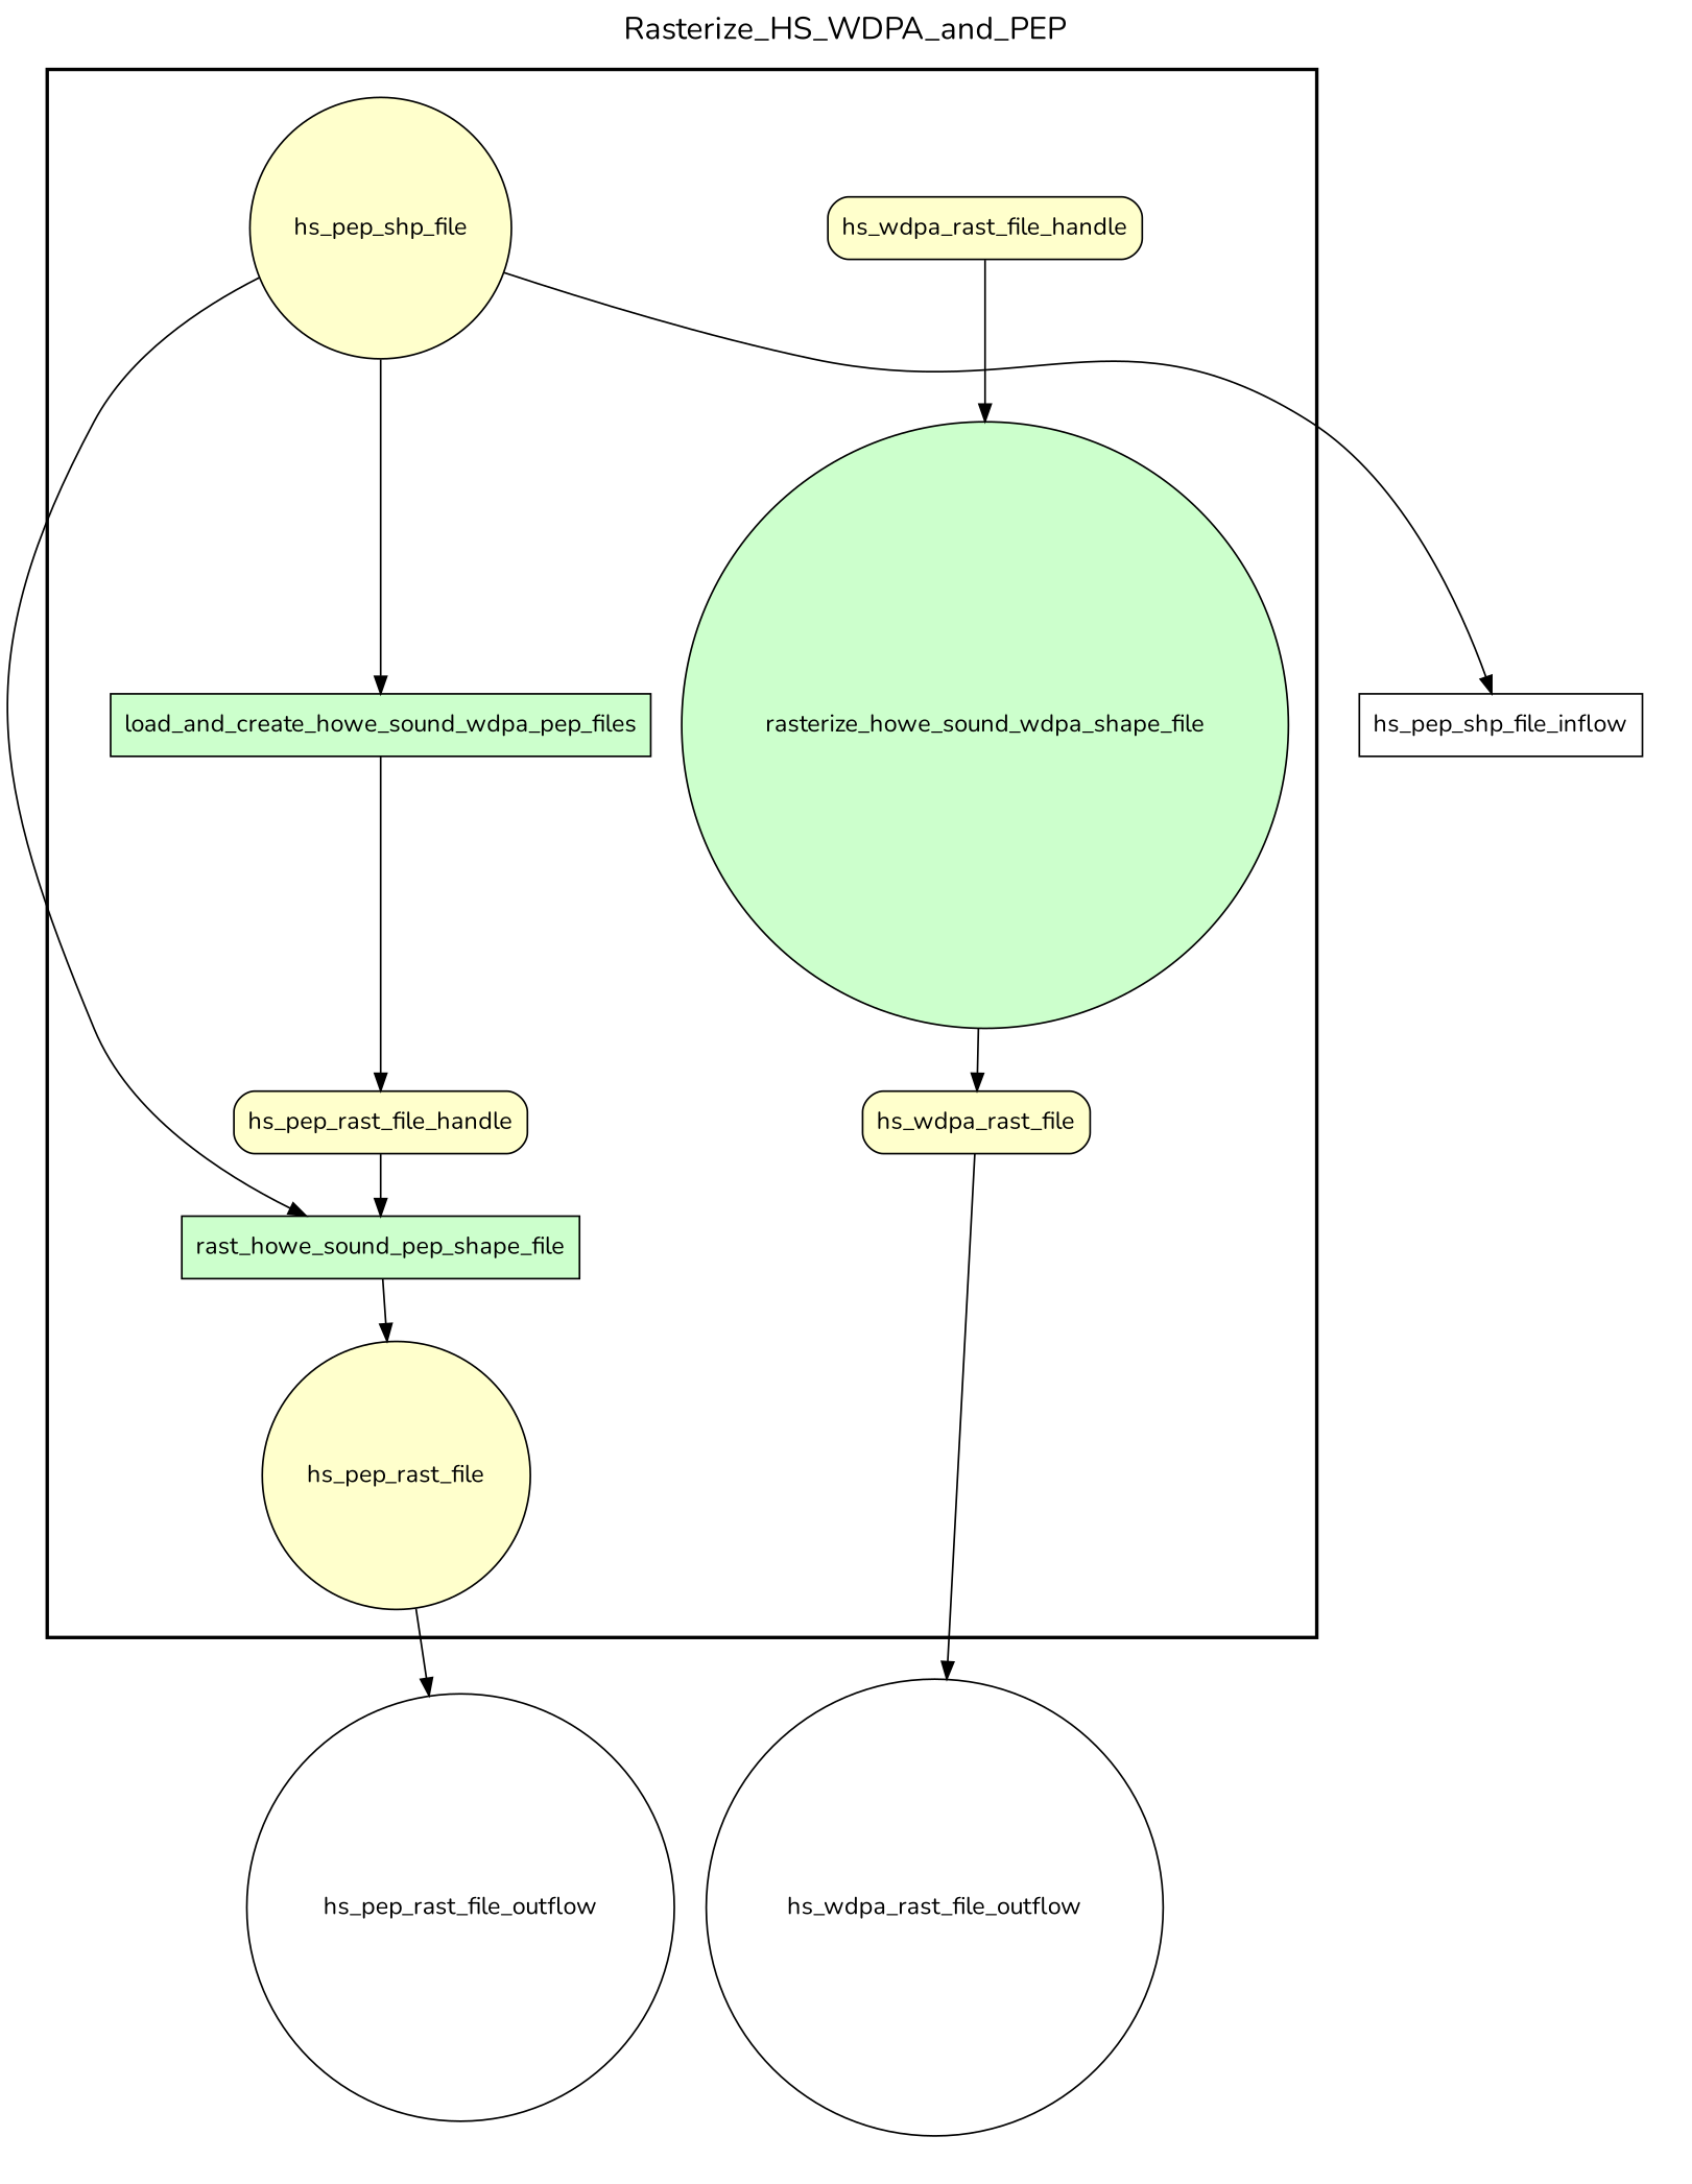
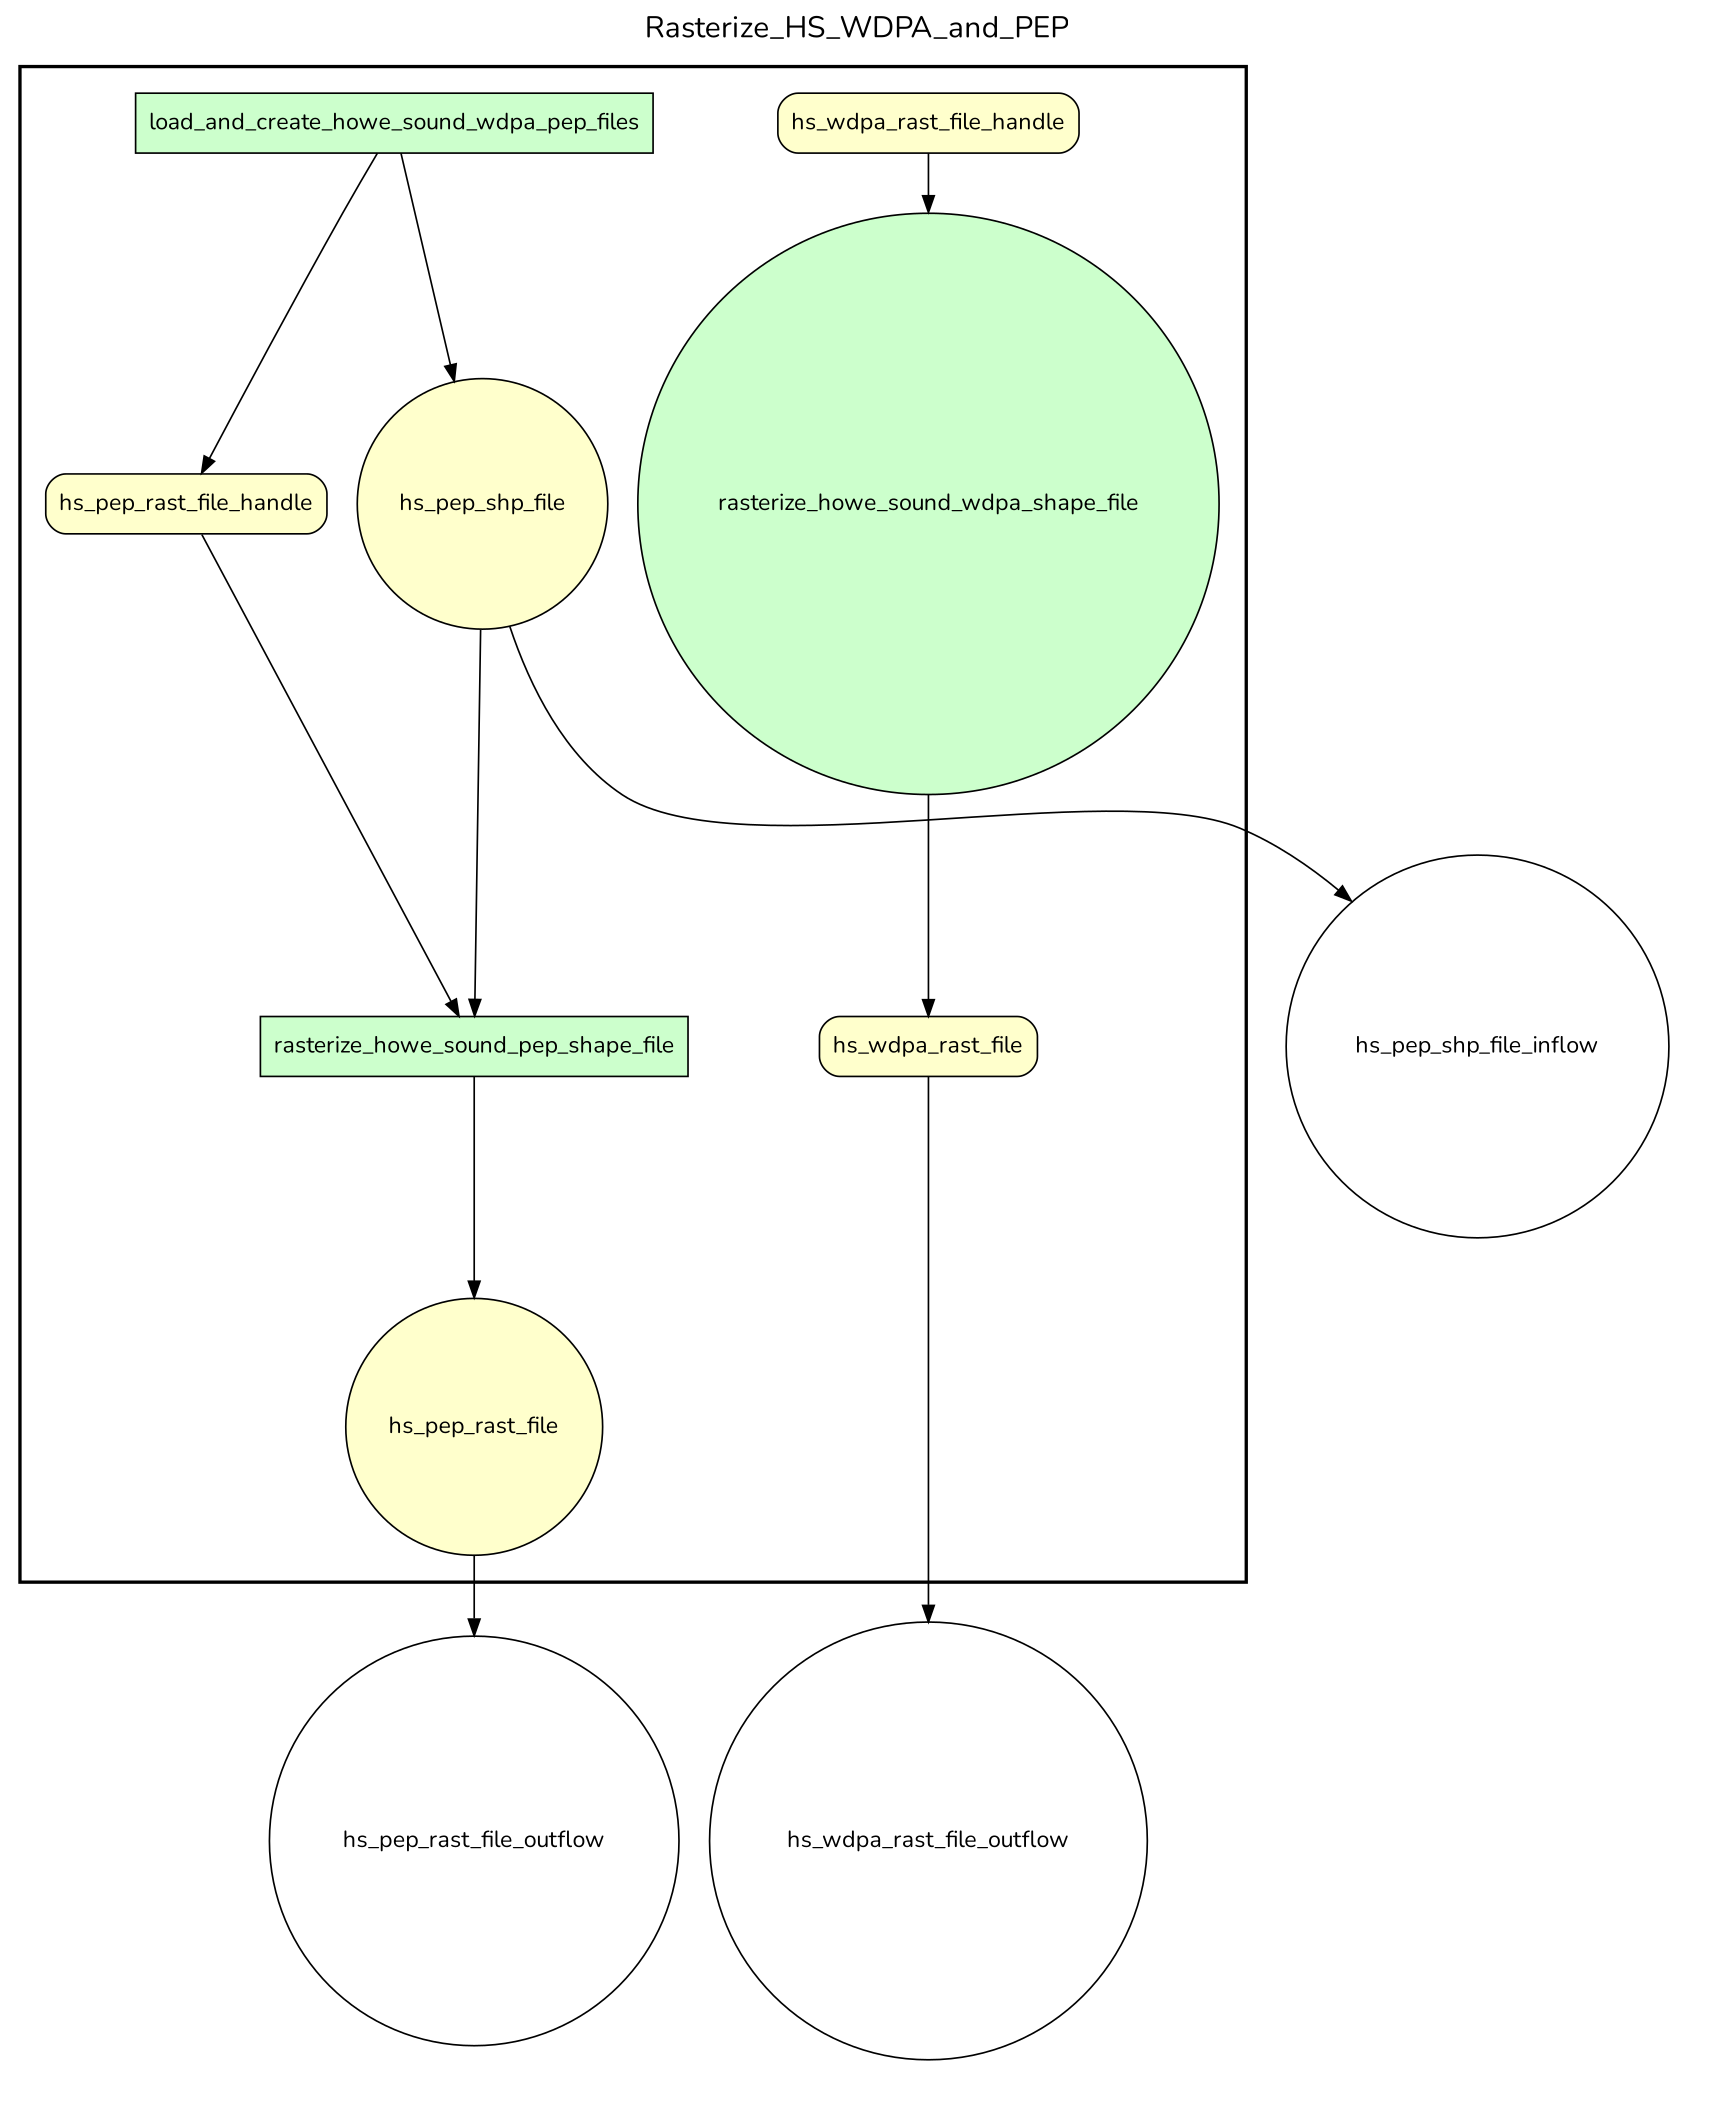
  digraph {
    fontname=Nunito
    fontsize=18
    label=Rasterize_HS_WDPA_and_PEP
    labelloc=t
    rankdir=TB
    node [fillcolor="#FFFFCC" fontname=Nunito peripheries=1 shape=circle style="rounded,filled"]
    edge [fontname=Nunito]
    rasterize_howe_sound_wdpa_shape_file [fillcolor="#CCFFCC" style=filled]
    load_and_create_howe_sound_wdpa_pep_files [fillcolor="#CCFFCC" shape=box style=filled]
-   rasterize_howe_sound_pep_shape_file [fillcolor="#CCFFCC" shape=box style=filled label=rast_howe_sound_pep_shape_file]
+   rasterize_howe_sound_pep_shape_file [fillcolor="#CCFFCC" shape=box style=filled]
    hs_pep_shp_file
    hs_wdpa_rast_file_handle [shape=box]
    hs_pep_rast_file_handle [shape=box]
    hs_wdpa_rast_file [shape=box]
    hs_pep_rast_file
-   hs_pep_shp_file_inflow [fillcolor="#FFFFFF" shape=box width=0.2 style=""]
+   hs_pep_shp_file_inflow [fillcolor="#FFFFFF" width=0.2 style=""]
    hs_pep_rast_file_outflow [fillcolor="#FFFFFF" width=0.2 style=""]
    hs_wdpa_rast_file_outflow [fillcolor="#FFFFFF" width=0.2 style=""]
    subgraph cluster_1 {
      color=black
      label=""
      penwidth=2
      subgraph cluster_2 {
        color=white
        label=""
        penwidth=2
        rasterize_howe_sound_wdpa_shape_file
        load_and_create_howe_sound_wdpa_pep_files
        rasterize_howe_sound_pep_shape_file
        hs_pep_shp_file
        hs_wdpa_rast_file_handle
        hs_pep_rast_file_handle
        hs_wdpa_rast_file
        hs_pep_rast_file
      }
    }
    subgraph cluster_3 {
      color=white
      label=""
      penwidth=2
      subgraph cluster_4 {
        color=white
        label=""
        penwidth=2
        hs_pep_shp_file_inflow
      }
    }
    subgraph cluster_5 {
      color=white
      label=""
      penwidth=2
      subgraph cluster_6 {
        color=white
        label=""
        penwidth=2
        hs_pep_rast_file_outflow
        hs_wdpa_rast_file_outflow
      }
    }
    rasterize_howe_sound_wdpa_shape_file -> hs_wdpa_rast_file
    load_and_create_howe_sound_wdpa_pep_files -> hs_pep_rast_file_handle
    rasterize_howe_sound_pep_shape_file -> hs_pep_rast_file
-   hs_pep_shp_file -> load_and_create_howe_sound_wdpa_pep_files
+   load_and_create_howe_sound_wdpa_pep_files -> hs_pep_shp_file
    hs_pep_shp_file -> rasterize_howe_sound_pep_shape_file
    hs_pep_shp_file -> hs_pep_shp_file_inflow
    hs_wdpa_rast_file_handle -> rasterize_howe_sound_wdpa_shape_file
    hs_pep_rast_file_handle -> rasterize_howe_sound_pep_shape_file
    hs_wdpa_rast_file -> hs_wdpa_rast_file_outflow
    hs_pep_rast_file -> hs_pep_rast_file_outflow
  }
